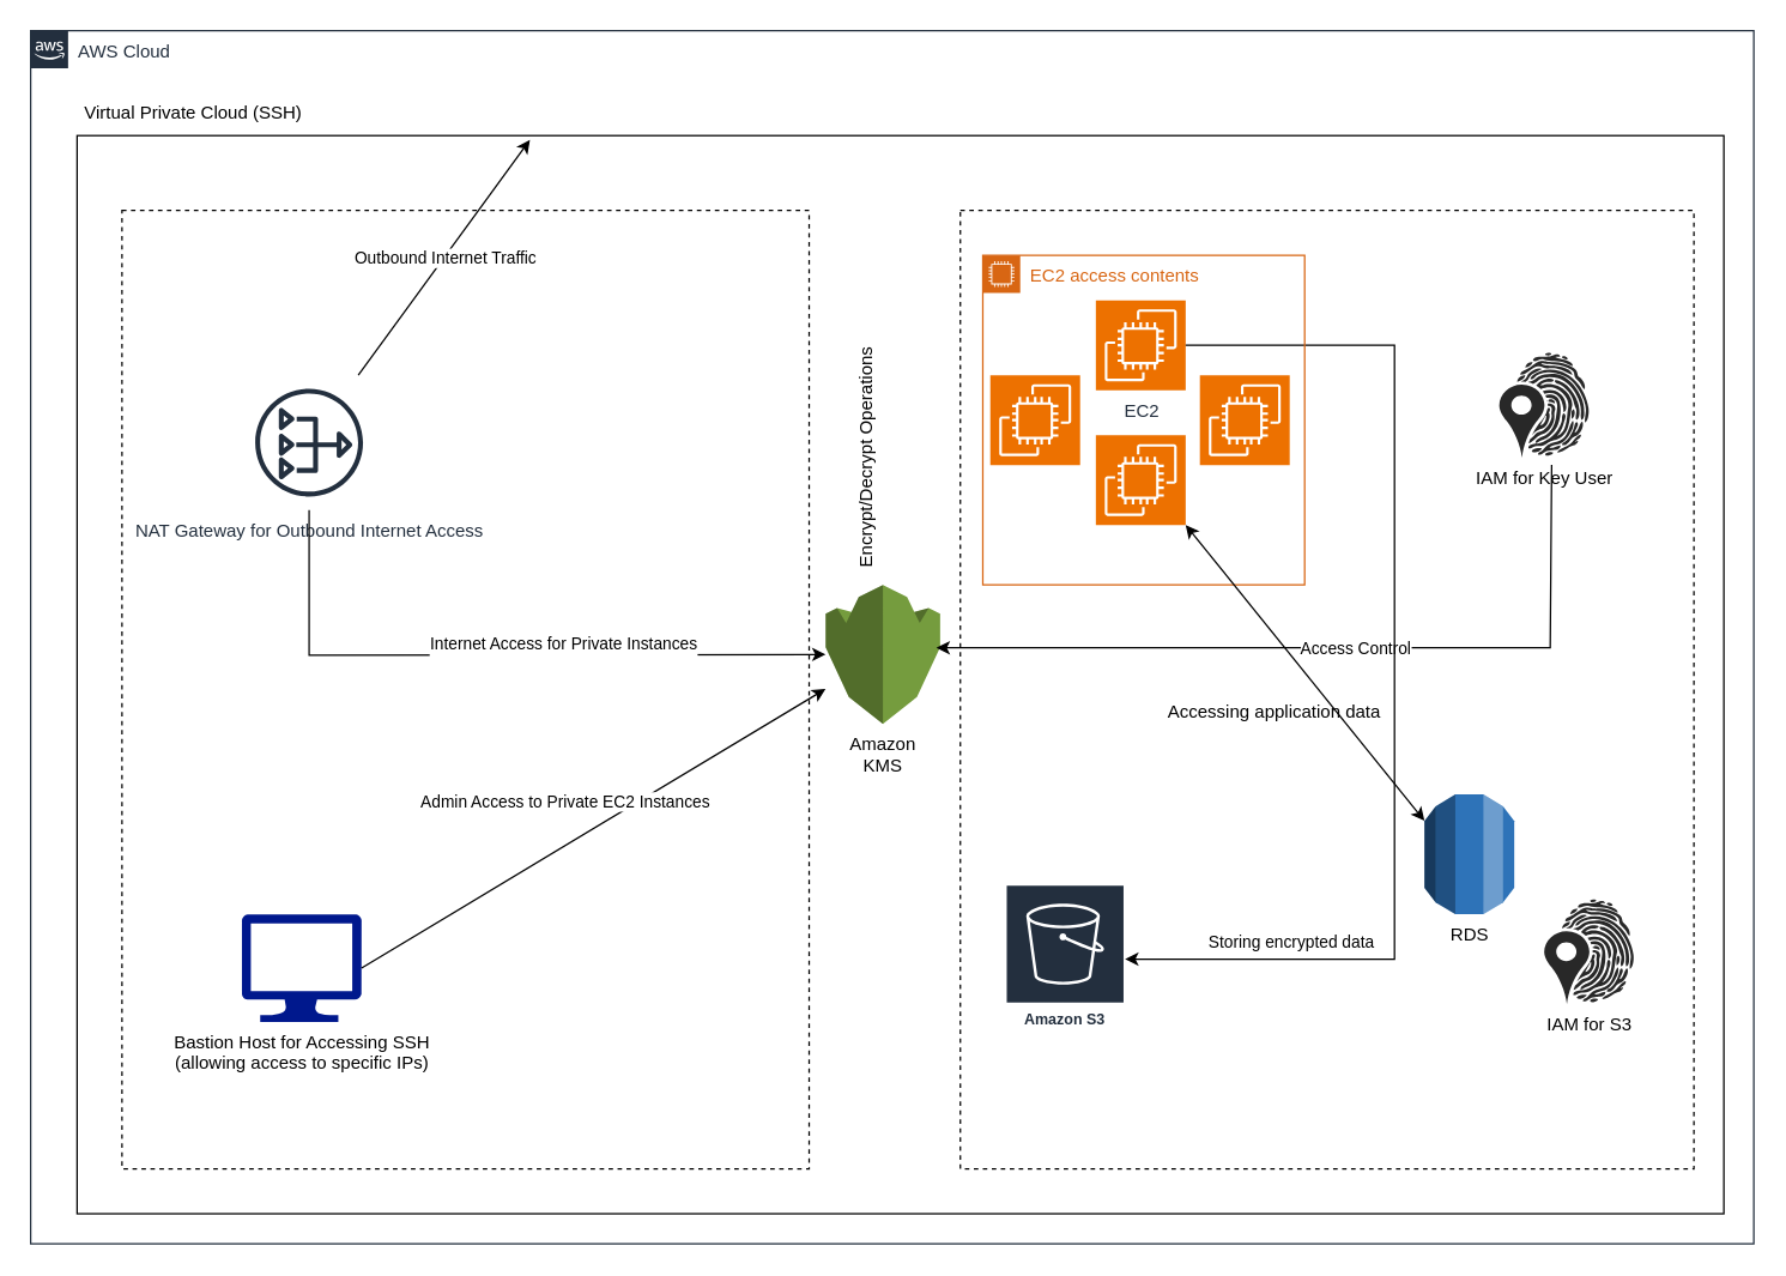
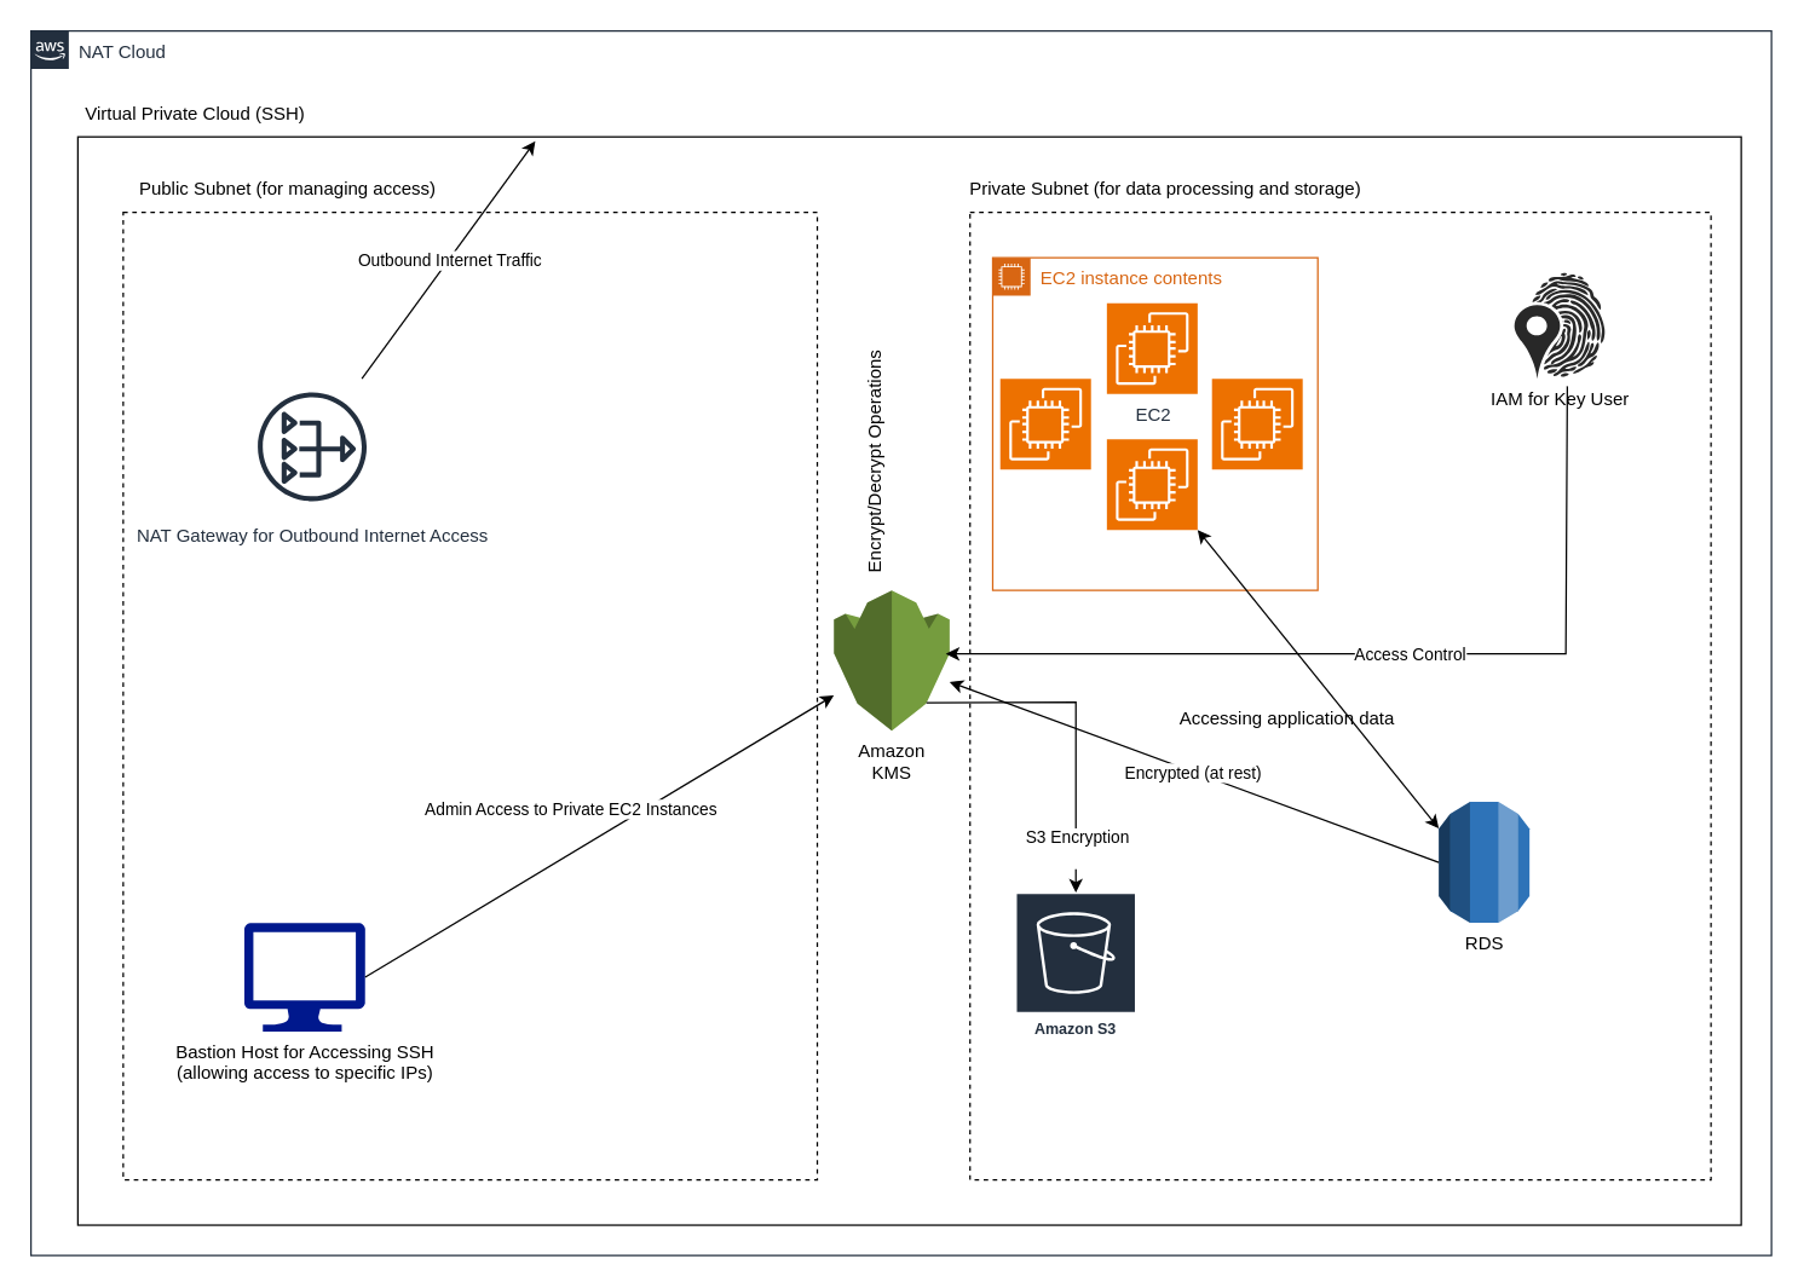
  <mxCell id="0" />
  <mxCell id="1" parent="0" />
  <mxCell id="2" value="" style="rounded=0;whiteSpace=wrap;html=1;" vertex="1" parent="1"><mxGeometry x="51" y="90" width="1100" height="720" as="geometry" /></mxCell>
- <mxCell id="3" value="AWS Cloud" style="points=[[0,0],[0.25,0],[0.5,0],[0.75,0],[1,0],[1,0.25],[1,0.5],[1,0.75],[1,1],[0.75,1],[0.5,1],[0.25,1],[0,1],[0,0.75],[0,0.5],[0,0.25]];outlineConnect=0;gradientColor=none;html=1;whiteSpace=wrap;fontSize=12;fontStyle=0;shape=mxgraph.aws4.group;grIcon=mxgraph.aws4.group_aws_cloud_alt;strokeColor=#232F3E;fillColor=none;verticalAlign=top;align=left;spacingLeft=30;fontColor=#232F3E;dashed=0;labelBackgroundColor=#ffffff;container=1;pointerEvents=0;collapsible=0;recursiveResize=0;" parent="1" vertex="1"><mxGeometry x="20" y="20" width="1151" height="810" as="geometry" /></mxCell>
+ <mxCell id="3" value="NAT Cloud" style="points=[[0,0],[0.25,0],[0.5,0],[0.75,0],[1,0],[1,0.25],[1,0.5],[1,0.75],[1,1],[0.75,1],[0.5,1],[0.25,1],[0,1],[0,0.75],[0,0.5],[0,0.25]];outlineConnect=0;gradientColor=none;html=1;whiteSpace=wrap;fontSize=12;fontStyle=0;shape=mxgraph.aws4.group;grIcon=mxgraph.aws4.group_aws_cloud_alt;strokeColor=#232F3E;fillColor=none;verticalAlign=top;align=left;spacingLeft=30;fontColor=#232F3E;dashed=0;labelBackgroundColor=#ffffff;container=1;pointerEvents=0;collapsible=0;recursiveResize=0;" parent="1" vertex="1"><mxGeometry x="20" y="20" width="1151" height="810" as="geometry" /></mxCell>
  <mxCell id="4" value="Virtual Private Cloud (SSH)&amp;nbsp;" style="text;strokeColor=none;align=center;fillColor=none;html=1;verticalAlign=middle;whiteSpace=wrap;rounded=0;" vertex="1" parent="3"><mxGeometry x="31" y="40" width="159" height="30" as="geometry" /></mxCell>
  <mxCell id="5" value="" style="rounded=0;whiteSpace=wrap;html=1;labelBackgroundColor=none;fillColor=none;dashed=1;container=1;pointerEvents=0;collapsible=0;recursiveResize=0;" parent="3" vertex="1"><mxGeometry x="61" y="120" width="459" height="640" as="geometry" /></mxCell>
  <mxCell id="6" value="Bastion Host for Accessing SSH&lt;div&gt;(allowing access to specific IPs)&lt;/div&gt;" style="sketch=0;aspect=fixed;pointerEvents=1;shadow=0;dashed=0;html=1;strokeColor=none;labelPosition=center;verticalLabelPosition=bottom;verticalAlign=top;align=center;fillColor=#00188D;shape=mxgraph.azure.computer" vertex="1" parent="5"><mxGeometry x="80" y="470" width="80" height="72" as="geometry" /></mxCell>
  <mxCell id="7" value="Amazon&lt;div&gt;KMS&lt;/div&gt;&lt;div&gt;&lt;br&gt;&lt;/div&gt;" style="outlineConnect=0;dashed=0;verticalLabelPosition=bottom;verticalAlign=top;align=center;html=1;shape=mxgraph.aws3.kms;fillColor=#759C3E;gradientColor=none;" vertex="1" parent="3"><mxGeometry x="531" y="370" width="76.5" height="93" as="geometry" /></mxCell>
  <mxCell id="8" value="" style="rounded=0;whiteSpace=wrap;html=1;labelBackgroundColor=none;fillColor=none;dashed=1;container=1;pointerEvents=0;collapsible=0;recursiveResize=0;" parent="3" vertex="1"><mxGeometry x="621" y="120" width="490" height="640" as="geometry" /></mxCell>
  <mxCell id="9" value="EC2&lt;div&gt;&lt;br&gt;&lt;/div&gt;" style="sketch=0;points=[[0,0,0],[0.25,0,0],[0.5,0,0],[0.75,0,0],[1,0,0],[0,1,0],[0.25,1,0],[0.5,1,0],[0.75,1,0],[1,1,0],[0,0.25,0],[0,0.5,0],[0,0.75,0],[1,0.25,0],[1,0.5,0],[1,0.75,0]];outlineConnect=0;fontColor=#232F3E;fillColor=#ED7100;strokeColor=#ffffff;dashed=0;verticalLabelPosition=bottom;verticalAlign=top;align=center;html=1;fontSize=12;fontStyle=0;aspect=fixed;shape=mxgraph.aws4.resourceIcon;resIcon=mxgraph.aws4.ec2;" vertex="1" parent="8"><mxGeometry x="90.5" y="60" width="60" height="60" as="geometry" /></mxCell>
  <mxCell id="10" value="" style="sketch=0;points=[[0,0,0],[0.25,0,0],[0.5,0,0],[0.75,0,0],[1,0,0],[0,1,0],[0.25,1,0],[0.5,1,0],[0.75,1,0],[1,1,0],[0,0.25,0],[0,0.5,0],[0,0.75,0],[1,0.25,0],[1,0.5,0],[1,0.75,0]];outlineConnect=0;fontColor=#232F3E;fillColor=#ED7100;strokeColor=#ffffff;dashed=0;verticalLabelPosition=bottom;verticalAlign=top;align=center;html=1;fontSize=12;fontStyle=0;aspect=fixed;shape=mxgraph.aws4.resourceIcon;resIcon=mxgraph.aws4.ec2;" vertex="1" parent="8"><mxGeometry x="20" y="110" width="60" height="60" as="geometry" /></mxCell>
  <mxCell id="11" value="" style="sketch=0;points=[[0,0,0],[0.25,0,0],[0.5,0,0],[0.75,0,0],[1,0,0],[0,1,0],[0.25,1,0],[0.5,1,0],[0.75,1,0],[1,1,0],[0,0.25,0],[0,0.5,0],[0,0.75,0],[1,0.25,0],[1,0.5,0],[1,0.75,0]];outlineConnect=0;fontColor=#232F3E;fillColor=#ED7100;strokeColor=#ffffff;dashed=0;verticalLabelPosition=bottom;verticalAlign=top;align=center;html=1;fontSize=12;fontStyle=0;aspect=fixed;shape=mxgraph.aws4.resourceIcon;resIcon=mxgraph.aws4.ec2;" vertex="1" parent="8"><mxGeometry x="90.5" y="150" width="60" height="60" as="geometry" /></mxCell>
  <mxCell id="12" value="" style="sketch=0;points=[[0,0,0],[0.25,0,0],[0.5,0,0],[0.75,0,0],[1,0,0],[0,1,0],[0.25,1,0],[0.5,1,0],[0.75,1,0],[1,1,0],[0,0.25,0],[0,0.5,0],[0,0.75,0],[1,0.25,0],[1,0.5,0],[1,0.75,0]];outlineConnect=0;fontColor=#232F3E;fillColor=#ED7100;strokeColor=#ffffff;dashed=0;verticalLabelPosition=bottom;verticalAlign=top;align=center;html=1;fontSize=12;fontStyle=0;aspect=fixed;shape=mxgraph.aws4.resourceIcon;resIcon=mxgraph.aws4.ec2;" vertex="1" parent="8"><mxGeometry x="160" y="110" width="60" height="60" as="geometry" /></mxCell>
  <mxCell id="13" value="" style="endArrow=classic;html=1;rounded=0;exitX=0.583;exitY=1.071;exitDx=0;exitDy=0;exitPerimeter=0;" edge="1" parent="8" source="28"><mxGeometry relative="1" as="geometry"><mxPoint x="395.99" y="110.0" as="sourcePoint" /><mxPoint x="-15.99" y="292.03" as="targetPoint" /><Array as="points"><mxPoint x="394.01" y="292.03" /></Array></mxGeometry></mxCell>
  <mxCell id="14" value="Access Control&lt;div&gt;&lt;br&gt;&lt;/div&gt;" style="edgeLabel;resizable=0;html=1;;align=center;verticalAlign=middle;" connectable="0" vertex="1" parent="13"><mxGeometry relative="1" as="geometry"><mxPoint x="13" y="7" as="offset" /></mxGeometry></mxCell>
  <mxCell id="15" value="Accessing application data" style="text;strokeColor=none;align=center;fillColor=none;html=1;verticalAlign=middle;whiteSpace=wrap;rounded=0;rotation=0;" vertex="1" parent="8"><mxGeometry x="130" y="320" width="160" height="30" as="geometry" /></mxCell>
  <mxCell id="16" value="" style="endArrow=classic;html=1;rounded=0;exitX=1;exitY=0.5;exitDx=0;exitDy=0;exitPerimeter=0;" edge="1" parent="3" source="6" target="7"><mxGeometry relative="1" as="geometry"><mxPoint x="261" y="614.5" as="sourcePoint" /><mxPoint x="361" y="614.5" as="targetPoint" /></mxGeometry></mxCell>
  <mxCell id="17" value="Admin Access to Private EC2 Instances" style="edgeLabel;resizable=0;html=1;;align=center;verticalAlign=middle;" connectable="0" vertex="1" parent="16"><mxGeometry relative="1" as="geometry"><mxPoint x="-20" y="-18" as="offset" /></mxGeometry></mxCell>
+ <mxCell id="18" value="Public Subnet (for managing access)" style="text;strokeColor=none;align=center;fillColor=none;html=1;verticalAlign=middle;whiteSpace=wrap;rounded=0;" vertex="1" parent="1"><mxGeometry x="89" y="110" width="202" height="30" as="geometry" /></mxCell>
+ <mxCell id="19" value="Private Subnet (for data processing and storage)" style="text;strokeColor=none;align=center;fillColor=none;html=1;verticalAlign=middle;whiteSpace=wrap;rounded=0;" vertex="1" parent="1"><mxGeometry x="610" y="110" width="321" height="30" as="geometry" /></mxCell>
  <mxCell id="20" value="Amazon S3" style="sketch=0;outlineConnect=0;fontColor=#232F3E;gradientColor=none;strokeColor=#ffffff;fillColor=#232F3E;dashed=0;verticalLabelPosition=middle;verticalAlign=bottom;align=center;html=1;whiteSpace=wrap;fontSize=10;fontStyle=1;spacing=3;shape=mxgraph.aws4.productIcon;prIcon=mxgraph.aws4.s3;" vertex="1" parent="1"><mxGeometry x="671" y="590" width="80" height="100" as="geometry" /></mxCell>
  <mxCell id="21" value="Encrypt/Decrypt Operations" style="text;strokeColor=none;align=center;fillColor=none;html=1;verticalAlign=middle;whiteSpace=wrap;rounded=0;rotation=-90;" vertex="1" parent="1"><mxGeometry x="501" y="290" width="155" height="30" as="geometry" /></mxCell>
- <mxCell id="24" value="" style="endArrow=classic;html=1;rounded=0;" edge="1" parent="1" source="9" target="20"><mxGeometry relative="1" as="geometry"><mxPoint x="791" y="228.5" as="sourcePoint" /><mxPoint x="891" y="228.5" as="targetPoint" /><Array as="points"><mxPoint x="931" y="230" /><mxPoint x="931" y="640" /></Array></mxGeometry></mxCell>
- <mxCell id="25" value="Storing encrypted data" style="edgeLabel;html=1;align=center;verticalAlign=middle;resizable=0;points=[];" vertex="1" connectable="0" parent="24"><mxGeometry x="0.14" relative="1" as="geometry"><mxPoint x="-70" y="122" as="offset" /></mxGeometry></mxCell>
- <mxCell id="26" value="EC2 access contents" style="points=[[0,0],[0.25,0],[0.5,0],[0.75,0],[1,0],[1,0.25],[1,0.5],[1,0.75],[1,1],[0.75,1],[0.5,1],[0.25,1],[0,1],[0,0.75],[0,0.5],[0,0.25]];outlineConnect=0;gradientColor=none;html=1;whiteSpace=wrap;fontSize=12;fontStyle=0;container=1;pointerEvents=0;collapsible=0;recursiveResize=0;shape=mxgraph.aws4.group;grIcon=mxgraph.aws4.group_ec2_instance_contents;strokeColor=#D86613;fillColor=none;verticalAlign=top;align=left;spacingLeft=30;fontColor=#D86613;dashed=0;" vertex="1" parent="1"><mxGeometry x="656" y="170" width="215" height="220" as="geometry" /></mxCell>
- <mxCell id="27" value="IAM for S3" style="verticalLabelPosition=bottom;sketch=0;html=1;fillColor=#282828;strokeColor=none;verticalAlign=top;pointerEvents=1;align=center;shape=mxgraph.cisco_safe.security_icons.iam;" vertex="1" parent="1"><mxGeometry x="1031" y="600" width="60" height="70" as="geometry" /></mxCell>
- <mxCell id="28" value="IAM for Key User&lt;div&gt;&lt;br&gt;&lt;div&gt;&lt;br&gt;&lt;/div&gt;&lt;/div&gt;" style="verticalLabelPosition=bottom;sketch=0;html=1;fillColor=#282828;strokeColor=none;verticalAlign=top;pointerEvents=1;align=center;shape=mxgraph.cisco_safe.security_icons.iam;" vertex="1" parent="1"><mxGeometry x="1001" y="235" width="60" height="70" as="geometry" /></mxCell>
+ <mxCell id="22" value="" style="endArrow=classic;html=1;rounded=0;exitX=0.8;exitY=0.8;exitDx=0;exitDy=0;exitPerimeter=0;" edge="1" parent="1" source="7" target="20"><mxGeometry relative="1" as="geometry"><mxPoint x="591" y="460" as="sourcePoint" /><mxPoint x="691" y="460" as="targetPoint" /><Array as="points"><mxPoint x="711" y="464" /></Array></mxGeometry></mxCell>
+ <mxCell id="23" value="S3 Encryption&lt;div&gt;&lt;br&gt;&lt;/div&gt;" style="edgeLabel;resizable=0;html=1;;align=center;verticalAlign=middle;" connectable="0" vertex="1" parent="22"><mxGeometry relative="1" as="geometry"><mxPoint y="83" as="offset" /></mxGeometry></mxCell>
+ <mxCell id="26" value="EC2 instance contents" style="points=[[0,0],[0.25,0],[0.5,0],[0.75,0],[1,0],[1,0.25],[1,0.5],[1,0.75],[1,1],[0.75,1],[0.5,1],[0.25,1],[0,1],[0,0.75],[0,0.5],[0,0.25]];outlineConnect=0;gradientColor=none;html=1;whiteSpace=wrap;fontSize=12;fontStyle=0;container=1;pointerEvents=0;collapsible=0;recursiveResize=0;shape=mxgraph.aws4.group;grIcon=mxgraph.aws4.group_ec2_instance_contents;strokeColor=#D86613;fillColor=none;verticalAlign=top;align=left;spacingLeft=30;fontColor=#D86613;dashed=0;" vertex="1" parent="1"><mxGeometry x="656" y="170" width="215" height="220" as="geometry" /></mxCell>
+ <mxCell id="28" value="IAM for Key User&lt;div&gt;&lt;br&gt;&lt;div&gt;&lt;br&gt;&lt;/div&gt;&lt;/div&gt;" style="verticalLabelPosition=bottom;sketch=0;html=1;fillColor=#282828;strokeColor=none;verticalAlign=top;pointerEvents=1;align=center;shape=mxgraph.cisco_safe.security_icons.iam;" vertex="1" parent="1"><mxGeometry x="1001" y="180" width="60" height="70" as="geometry" /></mxCell>
  <mxCell id="29" value="RDS" style="outlineConnect=0;dashed=0;verticalLabelPosition=bottom;verticalAlign=top;align=center;html=1;shape=mxgraph.aws3.rds;fillColor=#2E73B8;gradientColor=none;" vertex="1" parent="1"><mxGeometry x="951" y="530" width="60" height="80" as="geometry" /></mxCell>
  <mxCell id="30" value="NAT Gateway for Outbound Internet Access" style="sketch=0;outlineConnect=0;fontColor=#232F3E;gradientColor=none;strokeColor=#232F3E;fillColor=#ffffff;dashed=0;verticalLabelPosition=bottom;verticalAlign=top;align=center;html=1;fontSize=12;fontStyle=0;aspect=fixed;shape=mxgraph.aws4.resourceIcon;resIcon=mxgraph.aws4.nat_gateway;" vertex="1" parent="1"><mxGeometry x="161" y="250" width="90" height="90" as="geometry" /></mxCell>
- <mxCell id="31" value="" style="endArrow=classic;html=1;rounded=0;" edge="1" parent="1" source="30" target="7"><mxGeometry relative="1" as="geometry"><mxPoint x="341" y="290" as="sourcePoint" /><mxPoint x="441" y="290" as="targetPoint" /><Array as="points"><mxPoint x="206" y="437" /></Array></mxGeometry></mxCell>
- <mxCell id="32" value="Internet Access for Private Instances&lt;div&gt;&lt;br&gt;&lt;/div&gt;" style="edgeLabel;resizable=0;html=1;;align=center;verticalAlign=middle;" connectable="0" vertex="1" parent="31"><mxGeometry relative="1" as="geometry"><mxPoint x="46" as="offset" /></mxGeometry></mxCell>
  <mxCell id="33" value="" style="endArrow=classic;html=1;rounded=0;entryX=0.275;entryY=0.004;entryDx=0;entryDy=0;entryPerimeter=0;" edge="1" parent="1" source="30" target="2"><mxGeometry relative="1" as="geometry"><mxPoint x="431" y="230" as="sourcePoint" /><mxPoint x="311" y="140" as="targetPoint" /></mxGeometry></mxCell>
  <mxCell id="34" value="Outbound Internet Traffic" style="edgeLabel;resizable=0;html=1;;align=center;verticalAlign=middle;" connectable="0" vertex="1" parent="33"><mxGeometry relative="1" as="geometry" /></mxCell>
  <mxCell id="35" value="" style="endArrow=classic;startArrow=classic;html=1;rounded=0;entryX=1;entryY=1;entryDx=0;entryDy=0;entryPerimeter=0;exitX=0;exitY=0.22;exitDx=0;exitDy=0;exitPerimeter=0;" edge="1" parent="1" source="29" target="11"><mxGeometry width="50" height="50" relative="1" as="geometry"><mxPoint x="951" y="535" as="sourcePoint" /><mxPoint x="851" y="374" as="targetPoint" /></mxGeometry></mxCell>
+ <mxCell id="36" value="" style="endArrow=classic;html=1;rounded=0;exitX=0;exitY=0.5;exitDx=0;exitDy=0;exitPerimeter=0;" edge="1" parent="1" source="29" target="7"><mxGeometry relative="1" as="geometry"><mxPoint x="891.5" y="560" as="sourcePoint" /><mxPoint x="791.5" y="560" as="targetPoint" /></mxGeometry></mxCell>
+ <mxCell id="37" value="Encrypted (at rest)&amp;nbsp;" style="edgeLabel;resizable=0;html=1;;align=center;verticalAlign=middle;" connectable="0" vertex="1" parent="36"><mxGeometry relative="1" as="geometry" /></mxCell>
